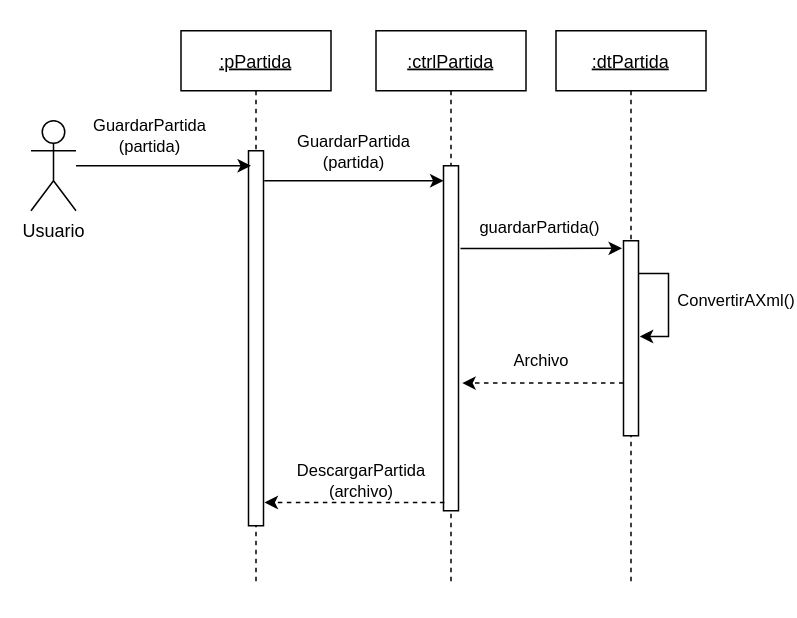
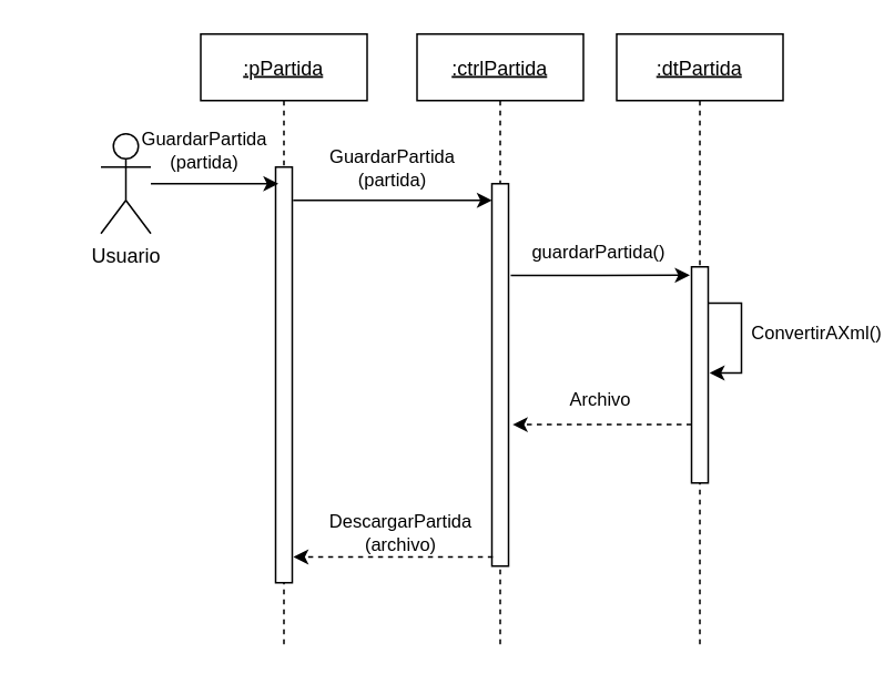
  <mxCell id="0" />
  <mxCell id="1" parent="0" />
  <mxCell id="2" value=":ctrlPartida" style="shape=umlLifeline;perimeter=lifelinePerimeter;container=1;collapsible=0;recursiveResize=0;rounded=0;shadow=0;strokeWidth=1;fontStyle=4" vertex="1" parent="1"><mxGeometry x="250" y="20" width="100" height="370" as="geometry" /></mxCell>
  <mxCell id="3" value="" style="points=[];perimeter=orthogonalPerimeter;rounded=0;shadow=0;strokeWidth=1;" vertex="1" parent="2"><mxGeometry x="45" y="90" width="10" height="230" as="geometry" /></mxCell>
  <mxCell id="4" value=":pPartida" style="shape=umlLifeline;perimeter=lifelinePerimeter;container=1;collapsible=0;recursiveResize=0;rounded=0;shadow=0;strokeWidth=1;fontStyle=4" vertex="1" parent="1"><mxGeometry x="120" y="20" width="100" height="370" as="geometry" /></mxCell>
  <mxCell id="5" value="" style="points=[];perimeter=orthogonalPerimeter;rounded=0;shadow=0;strokeWidth=1;" vertex="1" parent="4"><mxGeometry x="45" y="80" width="10" height="250" as="geometry" /></mxCell>
  <mxCell id="6" value="GuardarPartida&lt;br&gt;(partida)" style="edgeStyle=orthogonalEdgeStyle;rounded=0;orthogonalLoop=1;jettySize=auto;html=1;labelBackgroundColor=none;entryX=0.166;entryY=0.04;entryDx=0;entryDy=0;entryPerimeter=0;" edge="1" parent="1" source="7" target="5"><mxGeometry x="-0.167" y="20" relative="1" as="geometry"><mxPoint as="offset" /><mxPoint x="140" y="110" as="targetPoint" /></mxGeometry></mxCell>
- <mxCell id="7" value="Usuario" style="shape=umlActor;verticalLabelPosition=bottom;verticalAlign=top;html=1;" vertex="1" parent="1"><mxGeometry x="20" y="80" width="30" height="60" as="geometry" /></mxCell>
+ <mxCell id="7" value="Usuario" style="shape=umlActor;verticalLabelPosition=bottom;verticalAlign=top;html=1;" vertex="1" parent="1"><mxGeometry x="60" y="80" width="30" height="60" as="geometry" /></mxCell>
  <mxCell id="8" value=":dtPartida" style="shape=umlLifeline;perimeter=lifelinePerimeter;container=1;collapsible=0;recursiveResize=0;rounded=0;shadow=0;strokeWidth=1;fontStyle=4" vertex="1" parent="1"><mxGeometry x="370" y="20" width="100" height="370" as="geometry" /></mxCell>
  <mxCell id="9" value="" style="points=[];perimeter=orthogonalPerimeter;rounded=0;shadow=0;strokeWidth=1;" vertex="1" parent="8"><mxGeometry x="45" y="140" width="10" height="130" as="geometry" /></mxCell>
  <mxCell id="10" value="ConvertirAXml()" style="edgeStyle=orthogonalEdgeStyle;rounded=0;orthogonalLoop=1;jettySize=auto;html=1;entryX=1.086;entryY=0.491;entryDx=0;entryDy=0;entryPerimeter=0;exitX=0.994;exitY=0.168;exitDx=0;exitDy=0;exitPerimeter=0;" edge="1" parent="8" source="9" target="9"><mxGeometry x="-0.506" y="-49" relative="1" as="geometry"><mxPoint x="94" y="18" as="offset" /></mxGeometry></mxCell>
  <mxCell id="11" value="GuardarPartida&lt;br&gt;(partida)" style="edgeStyle=orthogonalEdgeStyle;rounded=0;orthogonalLoop=1;jettySize=auto;html=1;labelBackgroundColor=none;exitX=1.053;exitY=0.08;exitDx=0;exitDy=0;exitPerimeter=0;" edge="1" parent="1" source="5"><mxGeometry x="-0.001" y="20" relative="1" as="geometry"><mxPoint x="170" y="120" as="sourcePoint" /><mxPoint as="offset" /><mxPoint x="295" y="120" as="targetPoint" /></mxGeometry></mxCell>
  <mxCell id="12" value="guardarPartida()" style="edgeStyle=orthogonalEdgeStyle;rounded=0;orthogonalLoop=1;jettySize=auto;html=1;labelBackgroundColor=none;exitX=1.133;exitY=0.24;exitDx=0;exitDy=0;exitPerimeter=0;" edge="1" parent="1" source="3"><mxGeometry x="-0.012" y="15" relative="1" as="geometry"><mxPoint x="414" y="165" as="targetPoint" /><mxPoint as="offset" /><mxPoint x="300" y="165" as="sourcePoint" /></mxGeometry></mxCell>
  <mxCell id="13" value="DescargarPartida&lt;br&gt;(archivo)" style="edgeStyle=orthogonalEdgeStyle;rounded=0;orthogonalLoop=1;jettySize=auto;html=1;entryX=1.067;entryY=0.938;entryDx=0;entryDy=0;entryPerimeter=0;exitX=0.056;exitY=0.976;exitDx=0;exitDy=0;exitPerimeter=0;dashed=1;" edge="1" parent="1" source="3" target="5"><mxGeometry x="-0.073" y="-14" relative="1" as="geometry"><mxPoint x="280" y="335" as="sourcePoint" /><mxPoint as="offset" /></mxGeometry></mxCell>
  <mxCell id="14" value="Archivo" style="edgeStyle=orthogonalEdgeStyle;rounded=0;orthogonalLoop=1;jettySize=auto;html=1;entryX=1.246;entryY=0.63;entryDx=0;entryDy=0;entryPerimeter=0;exitX=0;exitY=0.73;exitDx=0;exitDy=0;exitPerimeter=0;dashed=1;" edge="1" parent="1" source="9" target="3"><mxGeometry x="0.023" y="-15" relative="1" as="geometry"><mxPoint as="offset" /></mxGeometry></mxCell>
